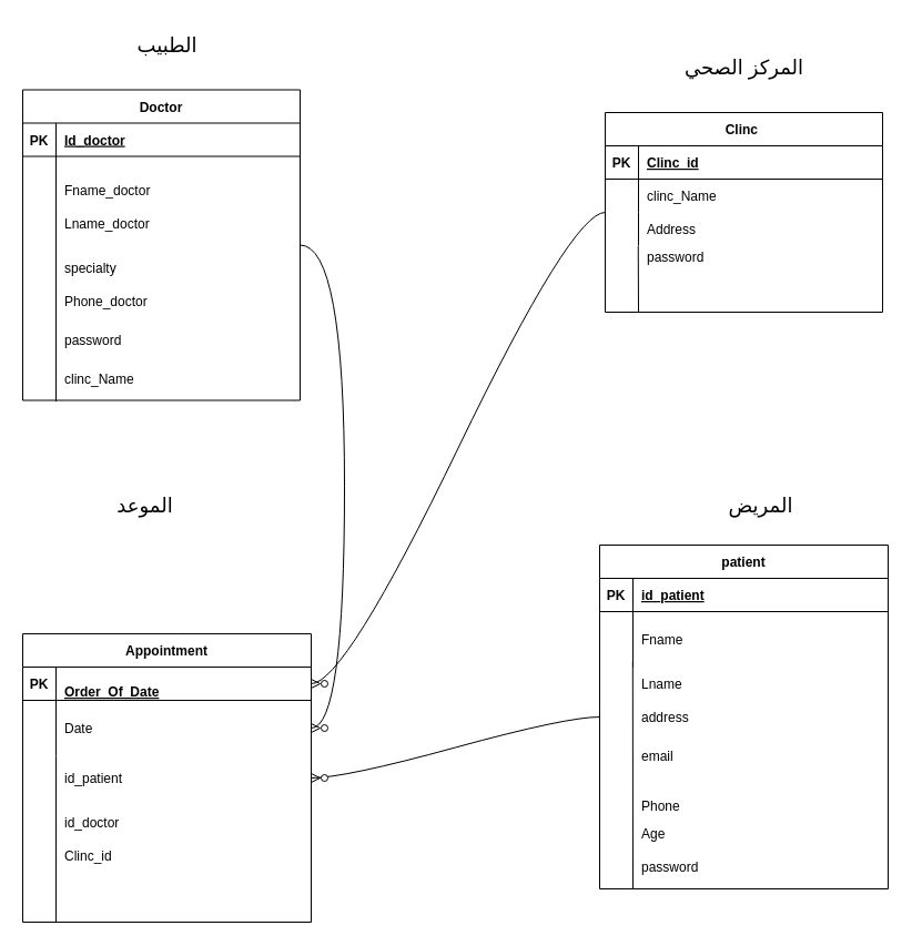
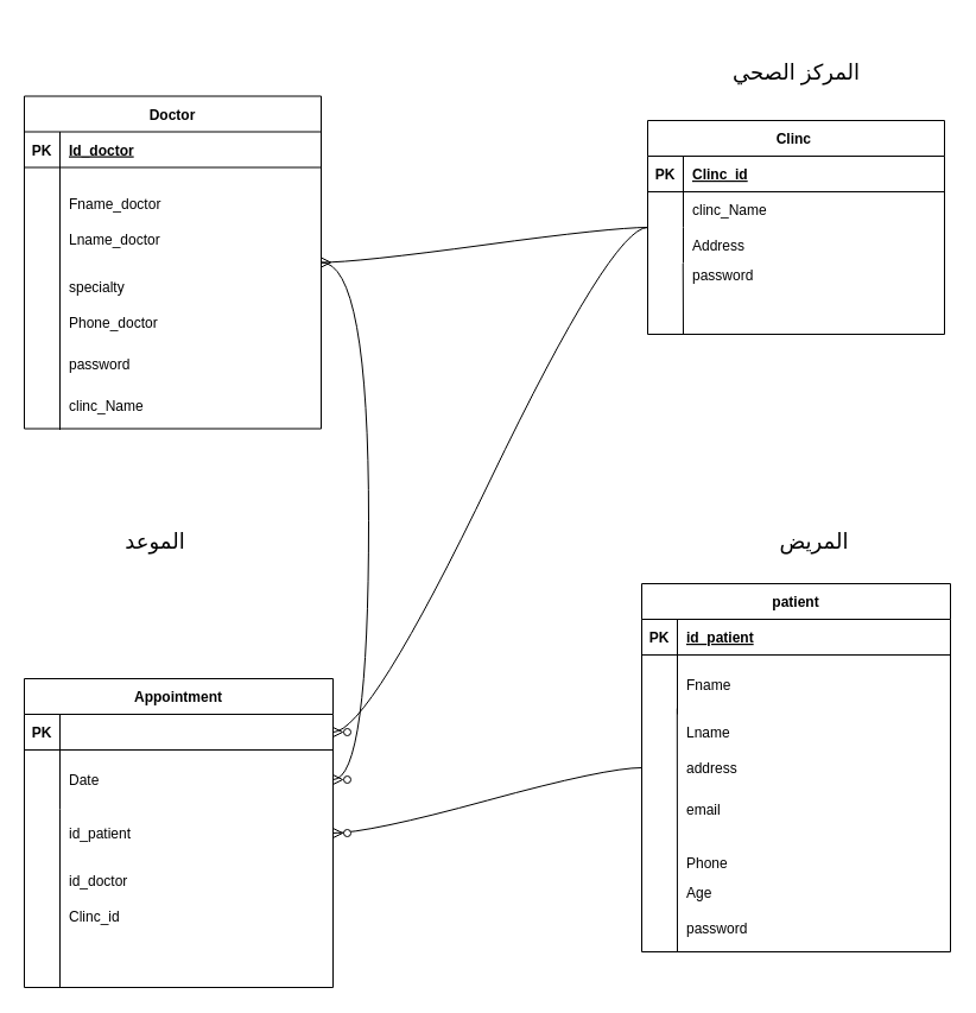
  <mxCell id="0" />
  <mxCell id="1" parent="0" />
  <mxCell id="2" value="Clinc " style="shape=table;startSize=30;container=1;collapsible=1;childLayout=tableLayout;fixedRows=1;rowLines=0;fontStyle=1;align=center;resizeLast=1;" parent="1" vertex="1"><mxGeometry x="545" y="101" width="250" height="180" as="geometry" /></mxCell>
  <mxCell id="3" value="" style="shape=partialRectangle;collapsible=0;dropTarget=0;pointerEvents=0;fillColor=none;points=[[0,0.5],[1,0.5]];portConstraint=eastwest;top=0;left=0;right=0;bottom=1;" parent="2" vertex="1"><mxGeometry y="30" width="250" height="30" as="geometry" /></mxCell>
  <mxCell id="4" value="PK" style="shape=partialRectangle;overflow=hidden;connectable=0;fillColor=none;top=0;left=0;bottom=0;right=0;fontStyle=1;" parent="3" vertex="1"><mxGeometry width="30" height="30" as="geometry"><mxRectangle width="30" height="30" as="alternateBounds" /></mxGeometry></mxCell>
  <mxCell id="5" value="Clinc_id" style="shape=partialRectangle;overflow=hidden;connectable=0;fillColor=none;top=0;left=0;bottom=0;right=0;align=left;spacingLeft=6;fontStyle=5;" parent="3" vertex="1"><mxGeometry x="30" width="220" height="30" as="geometry"><mxRectangle width="220" height="30" as="alternateBounds" /></mxGeometry></mxCell>
  <mxCell id="6" value="" style="shape=partialRectangle;collapsible=0;dropTarget=0;pointerEvents=0;fillColor=none;points=[[0,0.5],[1,0.5]];portConstraint=eastwest;top=0;left=0;right=0;bottom=0;" parent="2" vertex="1"><mxGeometry y="60" width="250" height="30" as="geometry" /></mxCell>
  <mxCell id="7" value="" style="shape=partialRectangle;overflow=hidden;connectable=0;fillColor=none;top=0;left=0;bottom=0;right=0;" parent="6" vertex="1"><mxGeometry width="30" height="30" as="geometry"><mxRectangle width="30" height="30" as="alternateBounds" /></mxGeometry></mxCell>
  <mxCell id="8" value="clinc_Name" style="shape=partialRectangle;overflow=hidden;connectable=0;fillColor=none;top=0;left=0;bottom=0;right=0;align=left;spacingLeft=6;" parent="6" vertex="1"><mxGeometry x="30" width="220" height="30" as="geometry"><mxRectangle width="220" height="30" as="alternateBounds" /></mxGeometry></mxCell>
  <mxCell id="9" value="" style="shape=partialRectangle;collapsible=0;dropTarget=0;pointerEvents=0;fillColor=none;points=[[0,0.5],[1,0.5]];portConstraint=eastwest;top=0;left=0;right=0;bottom=0;" parent="2" vertex="1"><mxGeometry y="90" width="250" height="30" as="geometry" /></mxCell>
  <mxCell id="10" value="" style="shape=partialRectangle;overflow=hidden;connectable=0;fillColor=none;top=0;left=0;bottom=0;right=0;" parent="9" vertex="1"><mxGeometry width="30" height="30" as="geometry"><mxRectangle width="30" height="30" as="alternateBounds" /></mxGeometry></mxCell>
  <mxCell id="11" value="Address" style="shape=partialRectangle;overflow=hidden;connectable=0;fillColor=none;top=0;left=0;bottom=0;right=0;align=left;spacingLeft=6;" parent="9" vertex="1"><mxGeometry x="30" width="220" height="30" as="geometry"><mxRectangle width="220" height="30" as="alternateBounds" /></mxGeometry></mxCell>
  <mxCell id="12" value="Doctor" style="shape=table;startSize=30;container=1;collapsible=1;childLayout=tableLayout;fixedRows=1;rowLines=0;fontStyle=1;align=center;resizeLast=1;" parent="1" vertex="1"><mxGeometry x="20" y="80.5" width="250" height="280" as="geometry" /></mxCell>
  <mxCell id="13" value="" style="shape=partialRectangle;collapsible=0;dropTarget=0;pointerEvents=0;fillColor=none;points=[[0,0.5],[1,0.5]];portConstraint=eastwest;top=0;left=0;right=0;bottom=1;" parent="12" vertex="1"><mxGeometry y="30" width="250" height="30" as="geometry" /></mxCell>
  <mxCell id="14" value="PK" style="shape=partialRectangle;overflow=hidden;connectable=0;fillColor=none;top=0;left=0;bottom=0;right=0;fontStyle=1;" parent="13" vertex="1"><mxGeometry width="30" height="30" as="geometry"><mxRectangle width="30" height="30" as="alternateBounds" /></mxGeometry></mxCell>
  <mxCell id="15" value="Id_doctor" style="shape=partialRectangle;overflow=hidden;connectable=0;fillColor=none;top=0;left=0;bottom=0;right=0;align=left;spacingLeft=6;fontStyle=5;" parent="13" vertex="1"><mxGeometry x="30" width="220" height="30" as="geometry"><mxRectangle width="220" height="30" as="alternateBounds" /></mxGeometry></mxCell>
  <mxCell id="16" value="" style="shape=partialRectangle;collapsible=0;dropTarget=0;pointerEvents=0;fillColor=none;points=[[0,0.5],[1,0.5]];portConstraint=eastwest;top=0;left=0;right=0;bottom=0;" parent="12" vertex="1"><mxGeometry y="60" width="250" height="60" as="geometry" /></mxCell>
  <mxCell id="17" value="" style="shape=partialRectangle;overflow=hidden;connectable=0;fillColor=none;top=0;left=0;bottom=0;right=0;" parent="16" vertex="1"><mxGeometry width="30" height="60" as="geometry"><mxRectangle width="30" height="60" as="alternateBounds" /></mxGeometry></mxCell>
  <mxCell id="18" value="Fname_doctor" style="shape=partialRectangle;overflow=hidden;connectable=0;fillColor=none;top=0;left=0;bottom=0;right=0;align=left;spacingLeft=6;" parent="16" vertex="1"><mxGeometry x="30" width="220" height="60" as="geometry"><mxRectangle width="220" height="60" as="alternateBounds" /></mxGeometry></mxCell>
  <mxCell id="19" value="password" style="shape=partialRectangle;overflow=hidden;connectable=0;fillColor=none;top=0;left=0;bottom=0;right=0;align=left;spacingLeft=6;" parent="1" vertex="1"><mxGeometry x="575" y="216" width="210" height="30" as="geometry"><mxRectangle width="210" height="30" as="alternateBounds" /></mxGeometry></mxCell>
  <mxCell id="20" value="specialty" style="shape=partialRectangle;overflow=hidden;connectable=0;fillColor=none;top=0;left=0;bottom=0;right=0;align=left;spacingLeft=6;" parent="1" vertex="1"><mxGeometry x="50" y="220.5" width="220" height="40" as="geometry"><mxRectangle width="220" height="20" as="alternateBounds" /></mxGeometry></mxCell>
  <mxCell id="21" value="Phone_doctor" style="shape=partialRectangle;overflow=hidden;connectable=0;fillColor=none;top=0;left=0;bottom=0;right=0;align=left;spacingLeft=6;" parent="1" vertex="1"><mxGeometry x="50" y="250.5" width="220" height="40" as="geometry"><mxRectangle width="220" height="20" as="alternateBounds" /></mxGeometry></mxCell>
  <mxCell id="22" value="password" style="shape=partialRectangle;overflow=hidden;connectable=0;fillColor=none;top=0;left=0;bottom=0;right=0;align=left;spacingLeft=6;" parent="1" vertex="1"><mxGeometry x="50" y="285.5" width="220" height="40" as="geometry"><mxRectangle width="220" height="20" as="alternateBounds" /></mxGeometry></mxCell>
  <mxCell id="23" value="Appointment" style="shape=table;startSize=30;container=1;collapsible=1;childLayout=tableLayout;fixedRows=1;rowLines=0;fontStyle=1;align=center;resizeLast=1;" parent="1" vertex="1"><mxGeometry x="20" y="571" width="260" height="260" as="geometry" /></mxCell>
  <mxCell id="24" value="" style="shape=partialRectangle;collapsible=0;dropTarget=0;pointerEvents=0;fillColor=none;points=[[0,0.5],[1,0.5]];portConstraint=eastwest;top=0;left=0;right=0;bottom=1;" parent="23" vertex="1"><mxGeometry y="30" width="260" height="30" as="geometry" /></mxCell>
  <mxCell id="25" value="PK" style="shape=partialRectangle;overflow=hidden;connectable=0;fillColor=none;top=0;left=0;bottom=0;right=0;fontStyle=1;" parent="24" vertex="1"><mxGeometry width="30" height="30" as="geometry"><mxRectangle width="30" height="30" as="alternateBounds" /></mxGeometry></mxCell>
- <mxCell id="26" value="&#10;Order_Of_Date&#10;&#10;" style="shape=partialRectangle;overflow=hidden;connectable=0;fillColor=none;top=0;left=0;bottom=0;right=0;align=left;spacingLeft=6;fontStyle=5;" parent="24" vertex="1"><mxGeometry x="30" width="230" height="30" as="geometry"><mxRectangle width="230" height="30" as="alternateBounds" /></mxGeometry></mxCell>
  <mxCell id="27" value="" style="shape=partialRectangle;collapsible=0;dropTarget=0;pointerEvents=0;fillColor=none;points=[[0,0.5],[1,0.5]];portConstraint=eastwest;top=0;left=0;right=0;bottom=0;" parent="23" vertex="1"><mxGeometry y="60" width="260" height="50" as="geometry" /></mxCell>
  <mxCell id="28" value="" style="shape=partialRectangle;overflow=hidden;connectable=0;fillColor=none;top=0;left=0;bottom=0;right=0;" parent="27" vertex="1"><mxGeometry width="30" height="50" as="geometry"><mxRectangle width="30" height="50" as="alternateBounds" /></mxGeometry></mxCell>
  <mxCell id="29" value="Date" style="shape=partialRectangle;overflow=hidden;connectable=0;fillColor=none;top=0;left=0;bottom=0;right=0;align=left;spacingLeft=6;" parent="27" vertex="1"><mxGeometry x="30" width="230" height="50" as="geometry"><mxRectangle width="230" height="50" as="alternateBounds" /></mxGeometry></mxCell>
  <mxCell id="30" value="id_patient" style="shape=partialRectangle;overflow=hidden;connectable=0;fillColor=none;top=0;left=0;bottom=0;right=0;align=left;spacingLeft=6;" parent="1" vertex="1"><mxGeometry x="50" y="681" width="220" height="40" as="geometry"><mxRectangle width="220" height="20" as="alternateBounds" /></mxGeometry></mxCell>
  <mxCell id="31" value="id_doctor" style="shape=partialRectangle;overflow=hidden;connectable=0;fillColor=none;top=0;left=0;bottom=0;right=0;align=left;spacingLeft=6;" parent="1" vertex="1"><mxGeometry x="50" y="721" width="220" height="40" as="geometry"><mxRectangle width="220" height="20" as="alternateBounds" /></mxGeometry></mxCell>
  <mxCell id="32" value="patient" style="shape=table;startSize=30;container=1;collapsible=1;childLayout=tableLayout;fixedRows=1;rowLines=0;fontStyle=1;align=center;resizeLast=1;" parent="1" vertex="1"><mxGeometry x="540" y="491" width="260" height="310" as="geometry" /></mxCell>
  <mxCell id="33" value="" style="shape=partialRectangle;collapsible=0;dropTarget=0;pointerEvents=0;fillColor=none;points=[[0,0.5],[1,0.5]];portConstraint=eastwest;top=0;left=0;right=0;bottom=1;" parent="32" vertex="1"><mxGeometry y="30" width="260" height="30" as="geometry" /></mxCell>
  <mxCell id="34" value="PK" style="shape=partialRectangle;overflow=hidden;connectable=0;fillColor=none;top=0;left=0;bottom=0;right=0;fontStyle=1;" parent="33" vertex="1"><mxGeometry width="30" height="30" as="geometry"><mxRectangle width="30" height="30" as="alternateBounds" /></mxGeometry></mxCell>
  <mxCell id="35" value="id_patient" style="shape=partialRectangle;overflow=hidden;connectable=0;fillColor=none;top=0;left=0;bottom=0;right=0;align=left;spacingLeft=6;fontStyle=5;" parent="33" vertex="1"><mxGeometry x="30" width="230" height="30" as="geometry"><mxRectangle width="230" height="30" as="alternateBounds" /></mxGeometry></mxCell>
  <mxCell id="36" value="" style="shape=partialRectangle;collapsible=0;dropTarget=0;pointerEvents=0;fillColor=none;points=[[0,0.5],[1,0.5]];portConstraint=eastwest;top=0;left=0;right=0;bottom=0;" parent="32" vertex="1"><mxGeometry y="60" width="260" height="50" as="geometry" /></mxCell>
  <mxCell id="37" value="" style="shape=partialRectangle;overflow=hidden;connectable=0;fillColor=none;top=0;left=0;bottom=0;right=0;" parent="36" vertex="1"><mxGeometry width="30" height="50" as="geometry"><mxRectangle width="30" height="50" as="alternateBounds" /></mxGeometry></mxCell>
  <mxCell id="38" value="Fname" style="shape=partialRectangle;overflow=hidden;connectable=0;fillColor=none;top=0;left=0;bottom=0;right=0;align=left;spacingLeft=6;" parent="36" vertex="1"><mxGeometry x="30" width="230" height="50" as="geometry"><mxRectangle width="230" height="50" as="alternateBounds" /></mxGeometry></mxCell>
  <mxCell id="39" value="Lname" style="shape=partialRectangle;overflow=hidden;connectable=0;fillColor=none;top=0;left=0;bottom=0;right=0;align=left;spacingLeft=6;" parent="1" vertex="1"><mxGeometry x="570" y="596" width="220" height="40" as="geometry"><mxRectangle width="220" height="20" as="alternateBounds" /></mxGeometry></mxCell>
  <mxCell id="40" value="address" style="shape=partialRectangle;overflow=hidden;connectable=0;fillColor=none;top=0;left=0;bottom=0;right=0;align=left;spacingLeft=6;" parent="1" vertex="1"><mxGeometry x="570" y="626" width="220" height="40" as="geometry"><mxRectangle width="220" height="20" as="alternateBounds" /></mxGeometry></mxCell>
  <mxCell id="41" value="email" style="shape=partialRectangle;overflow=hidden;connectable=0;fillColor=none;top=0;left=0;bottom=0;right=0;align=left;spacingLeft=6;" parent="1" vertex="1"><mxGeometry x="570" y="661" width="220" height="40" as="geometry"><mxRectangle width="220" height="20" as="alternateBounds" /></mxGeometry></mxCell>
  <mxCell id="42" value="Phone" style="shape=partialRectangle;overflow=hidden;connectable=0;fillColor=none;top=0;left=0;bottom=0;right=0;align=left;spacingLeft=6;" parent="1" vertex="1"><mxGeometry x="570" y="706" width="220" height="40" as="geometry"><mxRectangle width="220" height="20" as="alternateBounds" /></mxGeometry></mxCell>
  <mxCell id="43" value="Age" style="shape=partialRectangle;overflow=hidden;connectable=0;fillColor=none;top=0;left=0;bottom=0;right=0;align=left;spacingLeft=6;" parent="1" vertex="1"><mxGeometry x="570" y="731" width="220" height="40" as="geometry"><mxRectangle width="220" height="20" as="alternateBounds" /></mxGeometry></mxCell>
  <mxCell id="44" value="password" style="shape=partialRectangle;overflow=hidden;connectable=0;fillColor=none;top=0;left=0;bottom=0;right=0;align=left;spacingLeft=6;" parent="1" vertex="1"><mxGeometry x="570" y="761" width="220" height="40" as="geometry"><mxRectangle width="220" height="20" as="alternateBounds" /></mxGeometry></mxCell>
  <mxCell id="45" value="Lname_doctor" style="shape=partialRectangle;overflow=hidden;connectable=0;fillColor=none;top=0;left=0;bottom=0;right=0;align=left;spacingLeft=6;" parent="1" vertex="1"><mxGeometry x="50" y="175.5" width="230" height="50" as="geometry"><mxRectangle width="230" height="50" as="alternateBounds" /></mxGeometry></mxCell>
  <mxCell id="46" value="&lt;font style=&quot;font-size: 18px;&quot;&gt;المريض&lt;/font&gt;" style="text;html=1;align=center;verticalAlign=middle;resizable=0;points=[];autosize=1;strokeColor=none;fillColor=none;" parent="1" vertex="1"><mxGeometry x="650" y="436" width="70" height="40" as="geometry" /></mxCell>
  <mxCell id="47" value="&lt;font style=&quot;font-size: 18px;&quot;&gt;المركز الصحي&lt;/font&gt;" style="text;html=1;align=center;verticalAlign=middle;resizable=0;points=[];autosize=1;strokeColor=none;fillColor=none;" parent="1" vertex="1"><mxGeometry x="615" y="41" width="110" height="40" as="geometry" /></mxCell>
- <mxCell id="48" value="&lt;font style=&quot;font-size: 18px;&quot;&gt;الطبيب&lt;br&gt;&lt;/font&gt;" style="text;html=1;align=center;verticalAlign=middle;resizable=0;points=[];autosize=1;strokeColor=none;fillColor=none;" parent="1" vertex="1"><mxGeometry x="120" y="20.5" width="60" height="40" as="geometry" /></mxCell>
  <mxCell id="49" value="&lt;font style=&quot;font-size: 18px;&quot;&gt;الموعد&lt;br&gt;&lt;/font&gt;" style="text;html=1;align=center;verticalAlign=middle;resizable=0;points=[];autosize=1;strokeColor=none;fillColor=none;" parent="1" vertex="1"><mxGeometry x="100" y="436" width="60" height="40" as="geometry" /></mxCell>
  <mxCell id="50" value="" style="endArrow=none;html=1;rounded=0;fontSize=18;" parent="1" edge="1"><mxGeometry width="50" height="50" relative="1" as="geometry"><mxPoint x="50" y="361.5" as="sourcePoint" /><mxPoint x="50" y="200.5" as="targetPoint" /></mxGeometry></mxCell>
  <mxCell id="51" value="" style="endArrow=none;html=1;rounded=0;fontSize=18;entryX=0.119;entryY=1.008;entryDx=0;entryDy=0;entryPerimeter=0;" parent="1" target="9" edge="1"><mxGeometry width="50" height="50" relative="1" as="geometry"><mxPoint x="575" y="281" as="sourcePoint" /><mxPoint x="440" y="411" as="targetPoint" /></mxGeometry></mxCell>
  <mxCell id="52" value="" style="endArrow=none;html=1;rounded=0;fontSize=18;" parent="1" edge="1"><mxGeometry width="50" height="50" relative="1" as="geometry"><mxPoint x="50" y="831" as="sourcePoint" /><mxPoint x="50" y="681" as="targetPoint" /></mxGeometry></mxCell>
  <mxCell id="53" value="" style="endArrow=none;html=1;rounded=0;fontSize=18;" parent="1" edge="1"><mxGeometry width="50" height="50" relative="1" as="geometry"><mxPoint x="570" y="801" as="sourcePoint" /><mxPoint x="569.82" y="596" as="targetPoint" /></mxGeometry></mxCell>
  <mxCell id="54" value="clinc_Name" style="shape=partialRectangle;overflow=hidden;connectable=0;fillColor=none;top=0;left=0;bottom=0;right=0;align=left;spacingLeft=6;" parent="1" vertex="1"><mxGeometry x="50" y="320.5" width="220" height="40" as="geometry"><mxRectangle width="220" height="20" as="alternateBounds" /></mxGeometry></mxCell>
+ <mxCell id="55" value="" style="edgeStyle=entityRelationEdgeStyle;fontSize=12;html=1;endArrow=ERmany;curved=1;" parent="1" source="2" target="12" edge="1"><mxGeometry width="100" height="100" relative="1" as="geometry"><mxPoint x="640" y="531" as="sourcePoint" /><mxPoint x="420" y="321" as="targetPoint" /></mxGeometry></mxCell>
  <mxCell id="56" value="" style="edgeStyle=entityRelationEdgeStyle;fontSize=12;html=1;endArrow=ERzeroToMany;endFill=1;rounded=1;labelBackgroundColor=default;strokeColor=default;fontFamily=Helvetica;fontColor=default;shape=connector;curved=1;" parent="1" target="27" edge="1" source="12"><mxGeometry width="100" height="100" relative="1" as="geometry"><mxPoint x="250" y="191" as="sourcePoint" /><mxPoint x="-150" y="661" as="targetPoint" /></mxGeometry></mxCell>
  <mxCell id="57" value="" style="edgeStyle=entityRelationEdgeStyle;fontSize=12;html=1;endArrow=ERzeroToMany;endFill=1;rounded=1;labelBackgroundColor=default;strokeColor=default;fontFamily=Helvetica;fontColor=default;shape=connector;curved=1;" parent="1" source="32" target="23" edge="1"><mxGeometry width="100" height="100" relative="1" as="geometry"><mxPoint x="640" y="531" as="sourcePoint" /><mxPoint x="740" y="431" as="targetPoint" /></mxGeometry></mxCell>
  <mxCell id="58" value="Clinc_id" style="shape=partialRectangle;overflow=hidden;connectable=0;fillColor=none;top=0;left=0;bottom=0;right=0;align=left;spacingLeft=6;" parent="1" vertex="1"><mxGeometry x="50" y="751" width="220" height="40" as="geometry"><mxRectangle width="220" height="20" as="alternateBounds" /></mxGeometry></mxCell>
  <mxCell id="59" value="" style="edgeStyle=entityRelationEdgeStyle;fontSize=12;html=1;endArrow=ERzeroToMany;endFill=1;rounded=1;labelBackgroundColor=default;strokeColor=default;fontFamily=Helvetica;fontColor=default;shape=connector;curved=1;entryX=1;entryY=0.5;entryDx=0;entryDy=0;" parent="1" source="2" target="24" edge="1"><mxGeometry width="100" height="100" relative="1" as="geometry"><mxPoint x="130" y="301" as="sourcePoint" /><mxPoint x="100" y="666" as="targetPoint" /></mxGeometry></mxCell>
